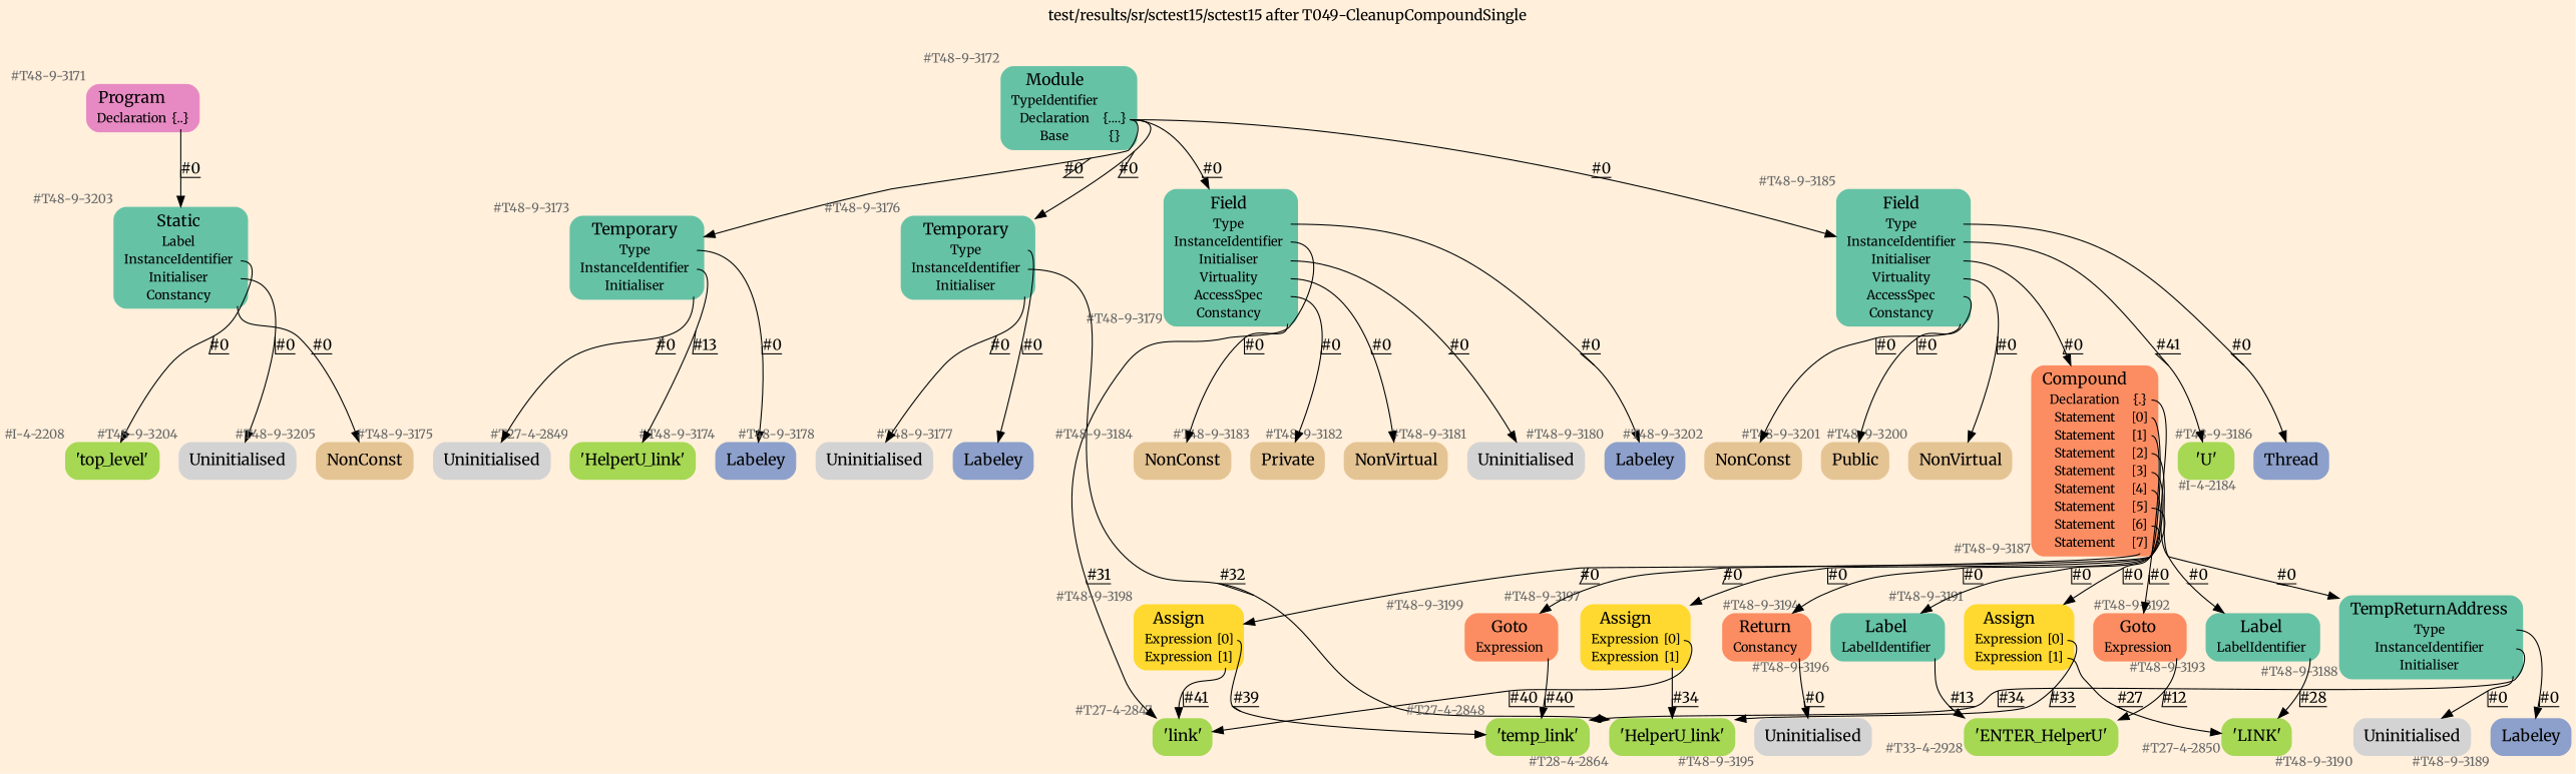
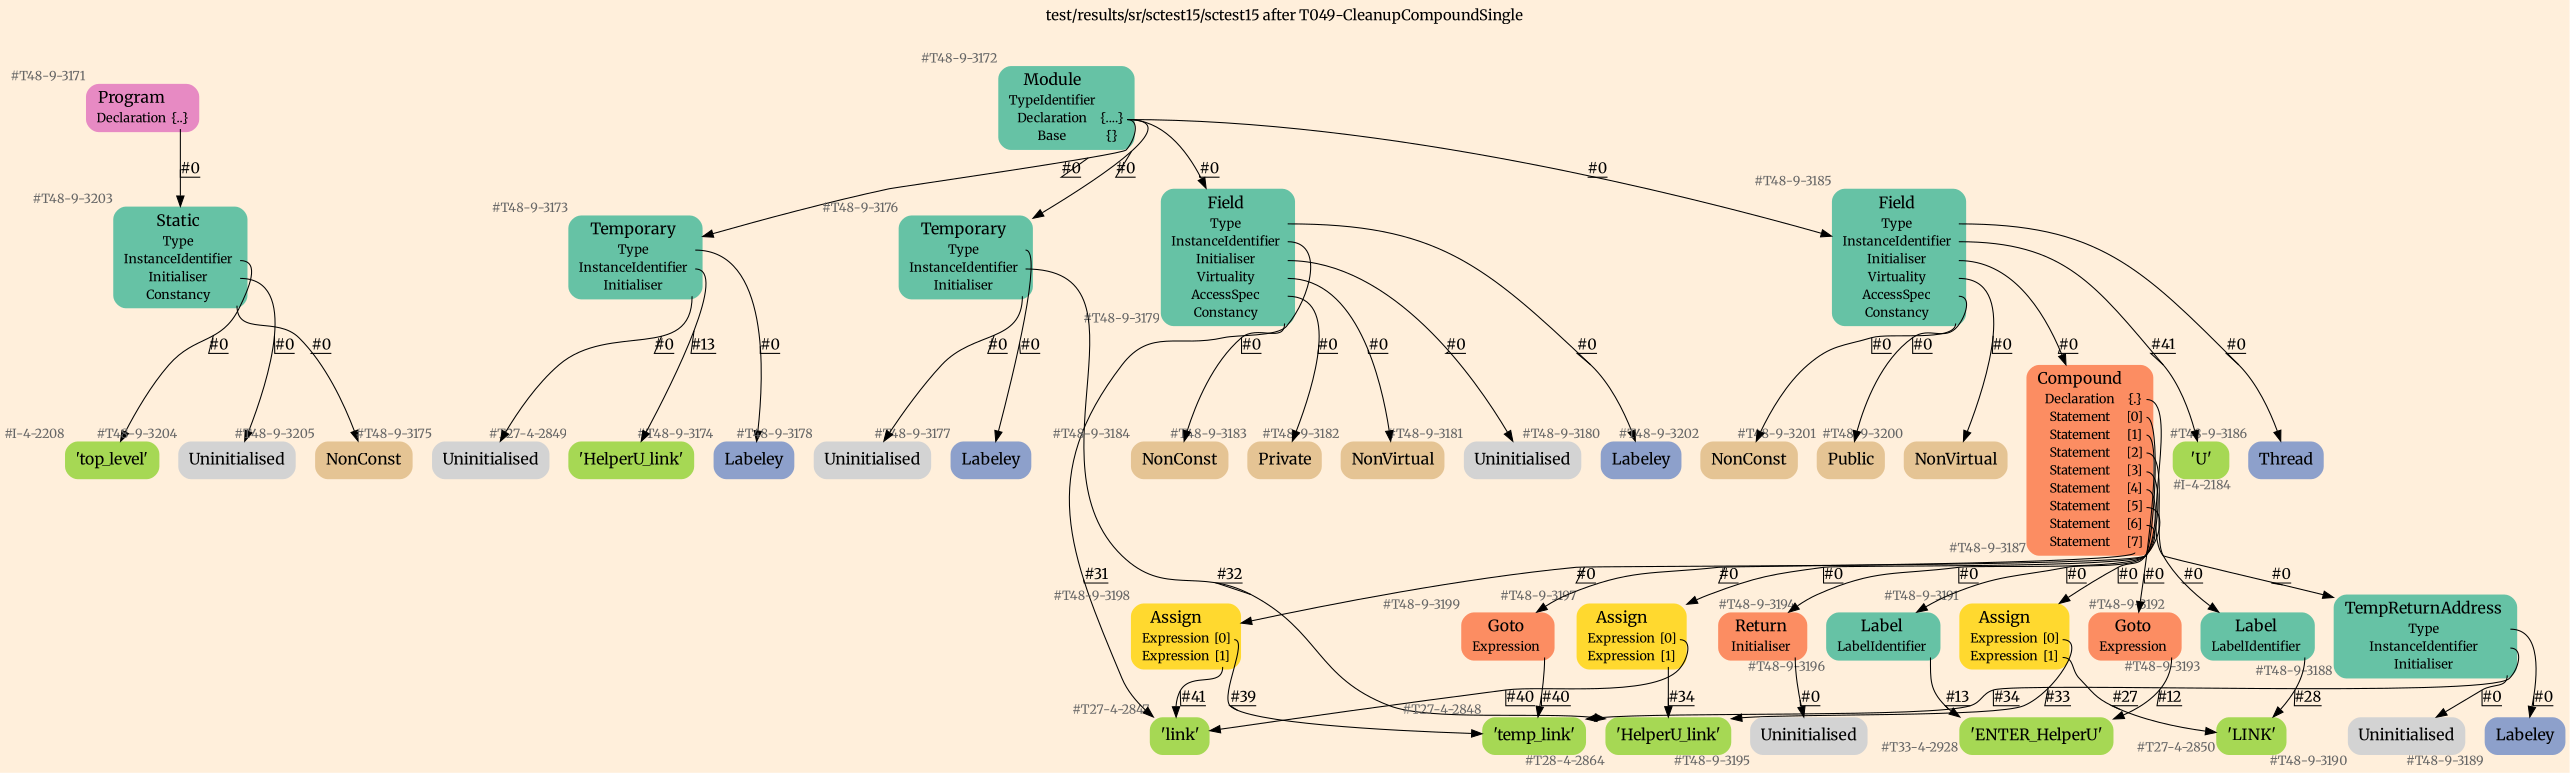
  digraph {
    bgcolor=antiquewhite1
    color=black
    fontcolor=black
    fontname=Merriweather
    label="test/results/sr/sctest15/sctest15 after T049-CleanupCompoundSingle"
    labelloc=t
    rankdir=TB
    ranksep=0.3
    node [fillcolor="/set28/1" fontcolor=grey40 fontname=Merriweather fontsize=12 shape=plaintext style="rounded,filled"]
    edge [color=black decorate=true fontcolor=black fontname=Merriweather tailport=port0]
    n1 [fillcolor="/set28/4" label=<<TABLE BORDER="0" CELLBORDER="0" CELLSPACING="0">      <TR><TD><FONT COLOR="black" POINT-SIZE="15">Program</FONT></TD></TR>      <TR><TD><FONT COLOR="black" POINT-SIZE="12">Declaration</FONT></TD><TD PORT="port0"><FONT COLOR="black" POINT-SIZE="12">{..}</FONT></TD></TR>     </TABLE>> xlabel="#T48-9-3171"]
-   n2 [label=<<TABLE BORDER="0" CELLBORDER="0" CELLSPACING="0">      <TR><TD><FONT COLOR="black" POINT-SIZE="15">Static</FONT></TD></TR>      <TR><TD><FONT COLOR="black" POINT-SIZE="12">Label</FONT></TD><TD PORT="port0"></TD></TR>      <TR><TD><FONT COLOR="black" POINT-SIZE="12">InstanceIdentifier</FONT></TD><TD PORT="port1"></TD></TR>      <TR><TD><FONT COLOR="black" POINT-SIZE="12">Initialiser</FONT></TD><TD PORT="port2"></TD></TR>      <TR><TD><FONT COLOR="black" POINT-SIZE="12">Constancy</FONT></TD><TD PORT="port3"></TD></TR>     </TABLE>> xlabel="#T48-9-3203"]
+   n2 [label=<<TABLE BORDER="0" CELLBORDER="0" CELLSPACING="0">      <TR><TD><FONT COLOR="black" POINT-SIZE="15">Static</FONT></TD></TR>      <TR><TD><FONT COLOR="black" POINT-SIZE="12">Type</FONT></TD><TD PORT="port0"></TD></TR>      <TR><TD><FONT COLOR="black" POINT-SIZE="12">InstanceIdentifier</FONT></TD><TD PORT="port1"></TD></TR>      <TR><TD><FONT COLOR="black" POINT-SIZE="12">Initialiser</FONT></TD><TD PORT="port2"></TD></TR>      <TR><TD><FONT COLOR="black" POINT-SIZE="12">Constancy</FONT></TD><TD PORT="port3"></TD></TR>     </TABLE>> xlabel="#T48-9-3203"]
    n3 [label=<<TABLE BORDER="0" CELLBORDER="0" CELLSPACING="0">      <TR><TD><FONT COLOR="black" POINT-SIZE="15">Module</FONT></TD></TR>      <TR><TD><FONT COLOR="black" POINT-SIZE="12">TypeIdentifier</FONT></TD><TD PORT="port0"></TD></TR>      <TR><TD><FONT COLOR="black" POINT-SIZE="12">Declaration</FONT></TD><TD PORT="port1"><FONT COLOR="black" POINT-SIZE="12">{....}</FONT></TD></TR>      <TR><TD><FONT COLOR="black" POINT-SIZE="12">Base</FONT></TD><TD PORT="port2"><FONT COLOR="black" POINT-SIZE="12">{}</FONT></TD></TR>     </TABLE>> xlabel="#T48-9-3172"]
    n4 [label=<<TABLE BORDER="0" CELLBORDER="0" CELLSPACING="0">      <TR><TD><FONT COLOR="black" POINT-SIZE="15">Temporary</FONT></TD></TR>      <TR><TD><FONT COLOR="black" POINT-SIZE="12">Type</FONT></TD><TD PORT="port0"></TD></TR>      <TR><TD><FONT COLOR="black" POINT-SIZE="12">InstanceIdentifier</FONT></TD><TD PORT="port1"></TD></TR>      <TR><TD><FONT COLOR="black" POINT-SIZE="12">Initialiser</FONT></TD><TD PORT="port2"></TD></TR>     </TABLE>> xlabel="#T48-9-3173"]
    n5 [label=<<TABLE BORDER="0" CELLBORDER="0" CELLSPACING="0">      <TR><TD><FONT COLOR="black" POINT-SIZE="15">Temporary</FONT></TD></TR>      <TR><TD><FONT COLOR="black" POINT-SIZE="12">Type</FONT></TD><TD PORT="port0"></TD></TR>      <TR><TD><FONT COLOR="black" POINT-SIZE="12">InstanceIdentifier</FONT></TD><TD PORT="port1"></TD></TR>      <TR><TD><FONT COLOR="black" POINT-SIZE="12">Initialiser</FONT></TD><TD PORT="port2"></TD></TR>     </TABLE>> xlabel="#T48-9-3176"]
    n6 [label=<<TABLE BORDER="0" CELLBORDER="0" CELLSPACING="0">      <TR><TD><FONT COLOR="black" POINT-SIZE="15">Field</FONT></TD></TR>      <TR><TD><FONT COLOR="black" POINT-SIZE="12">Type</FONT></TD><TD PORT="port0"></TD></TR>      <TR><TD><FONT COLOR="black" POINT-SIZE="12">InstanceIdentifier</FONT></TD><TD PORT="port1"></TD></TR>      <TR><TD><FONT COLOR="black" POINT-SIZE="12">Initialiser</FONT></TD><TD PORT="port2"></TD></TR>      <TR><TD><FONT COLOR="black" POINT-SIZE="12">Virtuality</FONT></TD><TD PORT="port3"></TD></TR>      <TR><TD><FONT COLOR="black" POINT-SIZE="12">AccessSpec</FONT></TD><TD PORT="port4"></TD></TR>      <TR><TD><FONT COLOR="black" POINT-SIZE="12">Constancy</FONT></TD><TD PORT="port5"></TD></TR>     </TABLE>> xlabel="#T48-9-3179"]
    n7 [label=<<TABLE BORDER="0" CELLBORDER="0" CELLSPACING="0">      <TR><TD><FONT COLOR="black" POINT-SIZE="15">Field</FONT></TD></TR>      <TR><TD><FONT COLOR="black" POINT-SIZE="12">Type</FONT></TD><TD PORT="port0"></TD></TR>      <TR><TD><FONT COLOR="black" POINT-SIZE="12">InstanceIdentifier</FONT></TD><TD PORT="port1"></TD></TR>      <TR><TD><FONT COLOR="black" POINT-SIZE="12">Initialiser</FONT></TD><TD PORT="port2"></TD></TR>      <TR><TD><FONT COLOR="black" POINT-SIZE="12">Virtuality</FONT></TD><TD PORT="port3"></TD></TR>      <TR><TD><FONT COLOR="black" POINT-SIZE="12">AccessSpec</FONT></TD><TD PORT="port4"></TD></TR>      <TR><TD><FONT COLOR="black" POINT-SIZE="12">Constancy</FONT></TD><TD PORT="port5"></TD></TR>     </TABLE>> xlabel="#T48-9-3185"]
    n8 [fillcolor="/set28/5" label=<<TABLE BORDER="0" CELLBORDER="0" CELLSPACING="0">      <TR><TD><FONT COLOR="black" POINT-SIZE="15">'top_level'</FONT></TD></TR>     </TABLE>> xlabel="#I-4-2208"]
    n9 [label=<<TABLE BORDER="0" CELLBORDER="0" CELLSPACING="0">      <TR><TD><FONT COLOR="black" POINT-SIZE="15">Uninitialised</FONT></TD></TR>     </TABLE>> xlabel="#T48-9-3204" fillcolor=""]
    n10 [fillcolor="/set28/7" label=<<TABLE BORDER="0" CELLBORDER="0" CELLSPACING="0">      <TR><TD><FONT COLOR="black" POINT-SIZE="15">NonConst</FONT></TD></TR>     </TABLE>> xlabel="#T48-9-3205"]
    n11 [fillcolor="/set28/3" label=<<TABLE BORDER="0" CELLBORDER="0" CELLSPACING="0">      <TR><TD><FONT COLOR="black" POINT-SIZE="15">Labeley</FONT></TD></TR>     </TABLE>> xlabel="#T48-9-3174"]
    n12 [fillcolor="/set28/5" label=<<TABLE BORDER="0" CELLBORDER="0" CELLSPACING="0">      <TR><TD><FONT COLOR="black" POINT-SIZE="15">'HelperU_link'</FONT></TD></TR>     </TABLE>> xlabel="#T27-4-2849"]
    n13 [label=<<TABLE BORDER="0" CELLBORDER="0" CELLSPACING="0">      <TR><TD><FONT COLOR="black" POINT-SIZE="15">Uninitialised</FONT></TD></TR>     </TABLE>> xlabel="#T48-9-3175" fillcolor=""]
    n14 [fillcolor="/set28/3" label=<<TABLE BORDER="0" CELLBORDER="0" CELLSPACING="0">      <TR><TD><FONT COLOR="black" POINT-SIZE="15">Labeley</FONT></TD></TR>     </TABLE>> xlabel="#T48-9-3177"]
    n15 [fillcolor="/set28/5" label=<<TABLE BORDER="0" CELLBORDER="0" CELLSPACING="0">      <TR><TD><FONT COLOR="black" POINT-SIZE="15">'HelperU_link'</FONT></TD></TR>     </TABLE>> xlabel="#T28-4-2864"]
    n16 [label=<<TABLE BORDER="0" CELLBORDER="0" CELLSPACING="0">      <TR><TD><FONT COLOR="black" POINT-SIZE="15">Uninitialised</FONT></TD></TR>     </TABLE>> xlabel="#T48-9-3178" fillcolor=""]
    n17 [fillcolor="/set28/3" label=<<TABLE BORDER="0" CELLBORDER="0" CELLSPACING="0">      <TR><TD><FONT COLOR="black" POINT-SIZE="15">Labeley</FONT></TD></TR>     </TABLE>> xlabel="#T48-9-3180"]
    n18 [fillcolor="/set28/5" label=<<TABLE BORDER="0" CELLBORDER="0" CELLSPACING="0">      <TR><TD><FONT COLOR="black" POINT-SIZE="15">'link'</FONT></TD></TR>     </TABLE>> xlabel="#T27-4-2847"]
    n19 [label=<<TABLE BORDER="0" CELLBORDER="0" CELLSPACING="0">      <TR><TD><FONT COLOR="black" POINT-SIZE="15">Uninitialised</FONT></TD></TR>     </TABLE>> xlabel="#T48-9-3181" fillcolor=""]
    n20 [fillcolor="/set28/7" label=<<TABLE BORDER="0" CELLBORDER="0" CELLSPACING="0">      <TR><TD><FONT COLOR="black" POINT-SIZE="15">NonVirtual</FONT></TD></TR>     </TABLE>> xlabel="#T48-9-3182"]
    n21 [fillcolor="/set28/7" label=<<TABLE BORDER="0" CELLBORDER="0" CELLSPACING="0">      <TR><TD><FONT COLOR="black" POINT-SIZE="15">Private</FONT></TD></TR>     </TABLE>> xlabel="#T48-9-3183"]
    n22 [fillcolor="/set28/7" label=<<TABLE BORDER="0" CELLBORDER="0" CELLSPACING="0">      <TR><TD><FONT COLOR="black" POINT-SIZE="15">NonConst</FONT></TD></TR>     </TABLE>> xlabel="#T48-9-3184"]
    n23 [fillcolor="/set28/3" label=<<TABLE BORDER="0" CELLBORDER="0" CELLSPACING="0">      <TR><TD><FONT COLOR="black" POINT-SIZE="15">Thread</FONT></TD></TR>     </TABLE>> xlabel="#T48-9-3186"]
    n24 [fillcolor="/set28/5" label=<<TABLE BORDER="0" CELLBORDER="0" CELLSPACING="0">      <TR><TD><FONT COLOR="black" POINT-SIZE="15">'U'</FONT></TD></TR>     </TABLE>> xlabel="#I-4-2184"]
    n25 [fillcolor="/set28/2" label=<<TABLE BORDER="0" CELLBORDER="0" CELLSPACING="0">      <TR><TD><FONT COLOR="black" POINT-SIZE="15">Compound</FONT></TD></TR>      <TR><TD><FONT COLOR="black" POINT-SIZE="12">Declaration</FONT></TD><TD PORT="port0"><FONT COLOR="black" POINT-SIZE="12">{.}</FONT></TD></TR>      <TR><TD><FONT COLOR="black" POINT-SIZE="12">Statement</FONT></TD><TD PORT="port1"><FONT COLOR="black" POINT-SIZE="12">[0]</FONT></TD></TR>      <TR><TD><FONT COLOR="black" POINT-SIZE="12">Statement</FONT></TD><TD PORT="port2"><FONT COLOR="black" POINT-SIZE="12">[1]</FONT></TD></TR>      <TR><TD><FONT COLOR="black" POINT-SIZE="12">Statement</FONT></TD><TD PORT="port3"><FONT COLOR="black" POINT-SIZE="12">[2]</FONT></TD></TR>      <TR><TD><FONT COLOR="black" POINT-SIZE="12">Statement</FONT></TD><TD PORT="port4"><FONT COLOR="black" POINT-SIZE="12">[3]</FONT></TD></TR>      <TR><TD><FONT COLOR="black" POINT-SIZE="12">Statement</FONT></TD><TD PORT="port5"><FONT COLOR="black" POINT-SIZE="12">[4]</FONT></TD></TR>      <TR><TD><FONT COLOR="black" POINT-SIZE="12">Statement</FONT></TD><TD PORT="port6"><FONT COLOR="black" POINT-SIZE="12">[5]</FONT></TD></TR>      <TR><TD><FONT COLOR="black" POINT-SIZE="12">Statement</FONT></TD><TD PORT="port7"><FONT COLOR="black" POINT-SIZE="12">[6]</FONT></TD></TR>      <TR><TD><FONT COLOR="black" POINT-SIZE="12">Statement</FONT></TD><TD PORT="port8"><FONT COLOR="black" POINT-SIZE="12">[7]</FONT></TD></TR>     </TABLE>> xlabel="#T48-9-3187"]
    n26 [fillcolor="/set28/7" label=<<TABLE BORDER="0" CELLBORDER="0" CELLSPACING="0">      <TR><TD><FONT COLOR="black" POINT-SIZE="15">NonVirtual</FONT></TD></TR>     </TABLE>> xlabel="#T48-9-3200"]
    n27 [fillcolor="/set28/7" label=<<TABLE BORDER="0" CELLBORDER="0" CELLSPACING="0">      <TR><TD><FONT COLOR="black" POINT-SIZE="15">Public</FONT></TD></TR>     </TABLE>> xlabel="#T48-9-3201"]
    n28 [fillcolor="/set28/7" label=<<TABLE BORDER="0" CELLBORDER="0" CELLSPACING="0">      <TR><TD><FONT COLOR="black" POINT-SIZE="15">NonConst</FONT></TD></TR>     </TABLE>> xlabel="#T48-9-3202"]
    n29 [label=<<TABLE BORDER="0" CELLBORDER="0" CELLSPACING="0">      <TR><TD><FONT COLOR="black" POINT-SIZE="15">TempReturnAddress</FONT></TD></TR>      <TR><TD><FONT COLOR="black" POINT-SIZE="12">Type</FONT></TD><TD PORT="port0"></TD></TR>      <TR><TD><FONT COLOR="black" POINT-SIZE="12">InstanceIdentifier</FONT></TD><TD PORT="port1"></TD></TR>      <TR><TD><FONT COLOR="black" POINT-SIZE="12">Initialiser</FONT></TD><TD PORT="port2"></TD></TR>     </TABLE>> xlabel="#T48-9-3188"]
    n30 [fillcolor="/set28/6" label=<<TABLE BORDER="0" CELLBORDER="0" CELLSPACING="0">      <TR><TD><FONT COLOR="black" POINT-SIZE="15">Assign</FONT></TD></TR>      <TR><TD><FONT COLOR="black" POINT-SIZE="12">Expression</FONT></TD><TD PORT="port0"><FONT COLOR="black" POINT-SIZE="12">[0]</FONT></TD></TR>      <TR><TD><FONT COLOR="black" POINT-SIZE="12">Expression</FONT></TD><TD PORT="port1"><FONT COLOR="black" POINT-SIZE="12">[1]</FONT></TD></TR>     </TABLE>> xlabel="#T48-9-3191"]
    n31 [fillcolor="/set28/2" label=<<TABLE BORDER="0" CELLBORDER="0" CELLSPACING="0">      <TR><TD><FONT COLOR="black" POINT-SIZE="15">Goto</FONT></TD></TR>      <TR><TD><FONT COLOR="black" POINT-SIZE="12">Expression</FONT></TD><TD PORT="port0"></TD></TR>     </TABLE>> xlabel="#T48-9-3192"]
    n32 [label=<<TABLE BORDER="0" CELLBORDER="0" CELLSPACING="0">      <TR><TD><FONT COLOR="black" POINT-SIZE="15">Label</FONT></TD></TR>      <TR><TD><FONT COLOR="black" POINT-SIZE="12">LabelIdentifier</FONT></TD><TD PORT="port0"></TD></TR>     </TABLE>> xlabel="#T48-9-3193"]
-   n33 [fillcolor="/set28/2" label=<<TABLE BORDER="0" CELLBORDER="0" CELLSPACING="0">      <TR><TD><FONT COLOR="black" POINT-SIZE="15">Return</FONT></TD></TR>      <TR><TD><FONT COLOR="black" POINT-SIZE="12">Constancy</FONT></TD><TD PORT="port0"></TD></TR>     </TABLE>> xlabel="#T48-9-3194"]
+   n33 [fillcolor="/set28/2" label=<<TABLE BORDER="0" CELLBORDER="0" CELLSPACING="0">      <TR><TD><FONT COLOR="black" POINT-SIZE="15">Return</FONT></TD></TR>      <TR><TD><FONT COLOR="black" POINT-SIZE="12">Initialiser</FONT></TD><TD PORT="port0"></TD></TR>     </TABLE>> xlabel="#T48-9-3194"]
    n34 [label=<<TABLE BORDER="0" CELLBORDER="0" CELLSPACING="0">      <TR><TD><FONT COLOR="black" POINT-SIZE="15">Label</FONT></TD></TR>      <TR><TD><FONT COLOR="black" POINT-SIZE="12">LabelIdentifier</FONT></TD><TD PORT="port0"></TD></TR>     </TABLE>> xlabel="#T48-9-3196"]
    n35 [fillcolor="/set28/6" label=<<TABLE BORDER="0" CELLBORDER="0" CELLSPACING="0">      <TR><TD><FONT COLOR="black" POINT-SIZE="15">Assign</FONT></TD></TR>      <TR><TD><FONT COLOR="black" POINT-SIZE="12">Expression</FONT></TD><TD PORT="port0"><FONT COLOR="black" POINT-SIZE="12">[0]</FONT></TD></TR>      <TR><TD><FONT COLOR="black" POINT-SIZE="12">Expression</FONT></TD><TD PORT="port1"><FONT COLOR="black" POINT-SIZE="12">[1]</FONT></TD></TR>     </TABLE>> xlabel="#T48-9-3197"]
    n36 [fillcolor="/set28/6" label=<<TABLE BORDER="0" CELLBORDER="0" CELLSPACING="0">      <TR><TD><FONT COLOR="black" POINT-SIZE="15">Assign</FONT></TD></TR>      <TR><TD><FONT COLOR="black" POINT-SIZE="12">Expression</FONT></TD><TD PORT="port0"><FONT COLOR="black" POINT-SIZE="12">[0]</FONT></TD></TR>      <TR><TD><FONT COLOR="black" POINT-SIZE="12">Expression</FONT></TD><TD PORT="port1"><FONT COLOR="black" POINT-SIZE="12">[1]</FONT></TD></TR>     </TABLE>> xlabel="#T48-9-3198"]
    n37 [fillcolor="/set28/2" label=<<TABLE BORDER="0" CELLBORDER="0" CELLSPACING="0">      <TR><TD><FONT COLOR="black" POINT-SIZE="15">Goto</FONT></TD></TR>      <TR><TD><FONT COLOR="black" POINT-SIZE="12">Expression</FONT></TD><TD PORT="port0"></TD></TR>     </TABLE>> xlabel="#T48-9-3199"]
    n38 [fillcolor="/set28/3" label=<<TABLE BORDER="0" CELLBORDER="0" CELLSPACING="0">      <TR><TD><FONT COLOR="black" POINT-SIZE="15">Labeley</FONT></TD></TR>     </TABLE>> xlabel="#T48-9-3189"]
    n39 [fillcolor="/set28/5" label=<<TABLE BORDER="0" CELLBORDER="0" CELLSPACING="0">      <TR><TD><FONT COLOR="black" POINT-SIZE="15">'temp_link'</FONT></TD></TR>     </TABLE>> xlabel="#T27-4-2848"]
    n40 [label=<<TABLE BORDER="0" CELLBORDER="0" CELLSPACING="0">      <TR><TD><FONT COLOR="black" POINT-SIZE="15">Uninitialised</FONT></TD></TR>     </TABLE>> xlabel="#T48-9-3190" fillcolor=""]
    n41 [fillcolor="/set28/5" label=<<TABLE BORDER="0" CELLBORDER="0" CELLSPACING="0">      <TR><TD><FONT COLOR="black" POINT-SIZE="15">'LINK'</FONT></TD></TR>     </TABLE>> xlabel="#T27-4-2850"]
    n42 [fillcolor="/set28/5" label=<<TABLE BORDER="0" CELLBORDER="0" CELLSPACING="0">      <TR><TD><FONT COLOR="black" POINT-SIZE="15">'ENTER_HelperU'</FONT></TD></TR>     </TABLE>> xlabel="#T33-4-2928"]
    n43 [label=<<TABLE BORDER="0" CELLBORDER="0" CELLSPACING="0">      <TR><TD><FONT COLOR="black" POINT-SIZE="15">Uninitialised</FONT></TD></TR>     </TABLE>> xlabel="#T48-9-3195" fillcolor=""]
    n1 -> n2 [label="#0"]
    n2 -> n8 [label="#0" tailport=port1]
    n2 -> n9 [label="#0" tailport=port2]
    n2 -> n10 [label="#0" tailport=port3]
    n3 -> n4 [label="#0" tailport=port1]
    n3 -> n5 [label="#0" tailport=port1]
    n3 -> n6 [label="#0" tailport=port1]
    n3 -> n7 [label="#0" tailport=port1]
    n4 -> n11 [label="#0"]
    n4 -> n12 [label="#13" tailport=port1]
    n4 -> n13 [label="#0" tailport=port2]
    n5 -> n14 [label="#0"]
    n5 -> n15 [label="#32" tailport=port1]
    n5 -> n16 [label="#0" tailport=port2]
    n6 -> n17 [label="#0"]
    n6 -> n18 [label="#31" tailport=port1]
    n6 -> n19 [label="#0" tailport=port2]
    n6 -> n20 [label="#0" tailport=port3]
    n6 -> n21 [label="#0" tailport=port4]
    n6 -> n22 [label="#0" tailport=port5]
    n7 -> n23 [label="#0"]
    n7 -> n24 [label="#41" tailport=port1]
    n7 -> n25 [label="#0" tailport=port2]
    n7 -> n26 [label="#0" tailport=port3]
    n7 -> n27 [label="#0" tailport=port4]
    n7 -> n28 [label="#0" tailport=port5]
    n25 -> n29 [label="#0"]
    n25 -> n30 [label="#0" tailport=port1]
    n25 -> n31 [label="#0" tailport=port2]
    n25 -> n32 [label="#0" tailport=port3]
    n25 -> n33 [label="#0" tailport=port4]
    n25 -> n34 [label="#0" tailport=port5]
    n25 -> n35 [label="#0" tailport=port6]
    n25 -> n36 [label="#0" tailport=port7]
    n25 -> n37 [label="#0" tailport=port8]
    n29 -> n38 [label="#0"]
    n29 -> n39 [label="#34" tailport=port1]
    n29 -> n40 [label="#0" tailport=port2]
    n30 -> n15 [label="#33"]
    n30 -> n41 [label="#27" tailport=port1]
    n31 -> n42 [label="#12"]
    n32 -> n41 [label="#28"]
    n33 -> n43 [label="#0"]
    n34 -> n42 [label="#13"]
    n35 -> n15 [label="#34" tailport=port1]
    n35 -> n18 [label="#40"]
    n36 -> n18 [label="#41" tailport=port1]
    n36 -> n39 [label="#39"]
    n37 -> n39 [label="#40"]
  }
